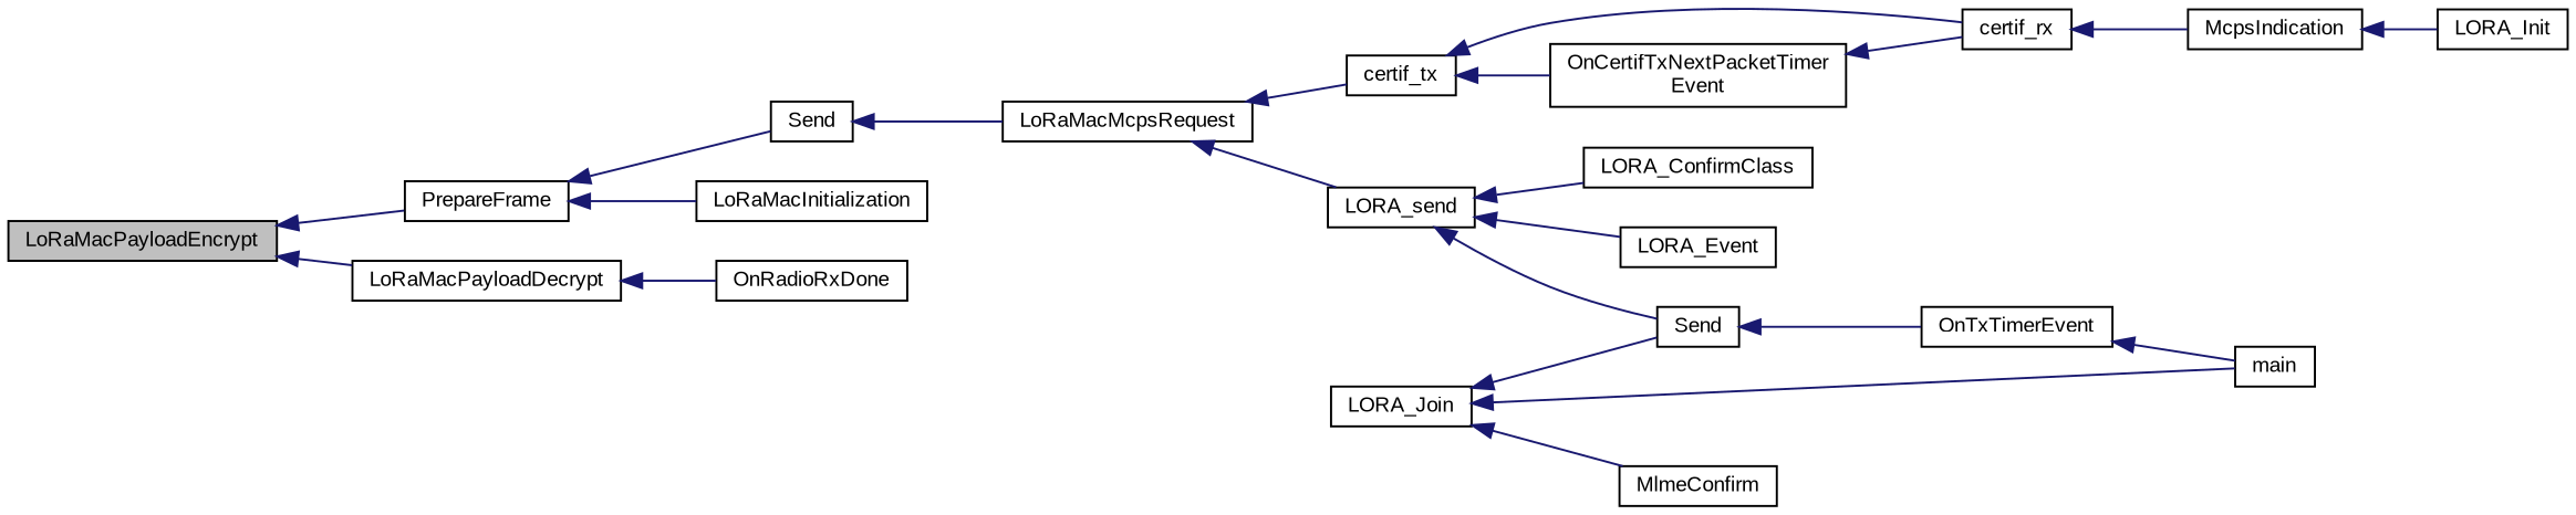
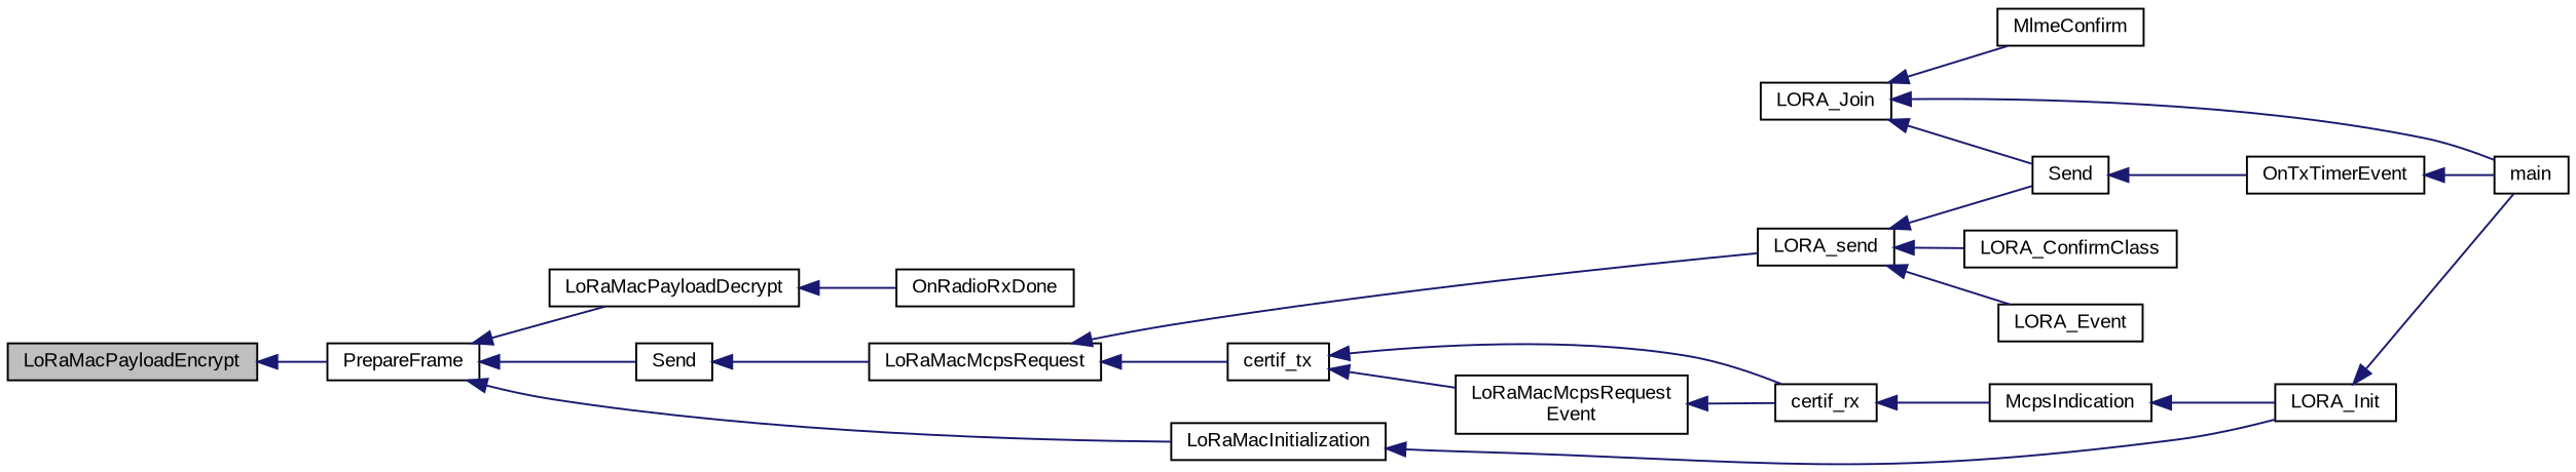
  digraph {
    fontname="Liberation Sans"
    rankdir=LR
    node [color=black fillcolor=white fontname="Liberation Sans" fontsize=10 shape=record style=filled]
    edge [color=midnightblue dir=back fontname="Liberation Sans" fontsize=10 labelfontname=Helvetica labelfontsize=10 style=solid]
    n1 [fillcolor=grey75 fontcolor=black height=0.2 label=LoRaMacPayloadEncrypt width=0.4]
    n2 [height=0.2 label=PrepareFrame width=0.4]
    n3 [height=0.2 label=LoRaMacPayloadDecrypt width=0.4]
    n4 [height=0.2 label=Send width=0.4]
    n5 [height=0.2 label=LoRaMacInitialization width=0.4]
    n6 [height=0.2 label=OnRadioRxDone width=0.4]
    n7 [height=0.2 label=LoRaMacMcpsRequest width=0.4]
    n8 [height=0.2 label=certif_tx width=0.4]
    n9 [height=0.2 label=LORA_send width=0.4]
    n10 [height=0.2 label=certif_rx width=0.4]
    n11 [height=0.2 label=McpsIndication width=0.4]
    n12 [height=0.2 label=LORA_Join width=0.4]
    n13 [height=0.2 label=main width=0.4]
    n14 [height=0.2 label=MlmeConfirm width=0.4]
    n15 [height=0.2 label=Send width=0.4]
    n16 [height=0.2 label=LORA_Init width=0.4]
    n17 [height=0.2 label=OnTxTimerEvent width=0.4]
-   n18 [height=0.2 label="OnCertifTxNextPacketTimer\lEvent" width=0.4]
+   n18 [height=0.2 label="LoRaMacMcpsRequest\lEvent" width=0.4]
    n19 [height=0.2 label=LORA_ConfirmClass width=0.4]
    n20 [height=0.2 label=LORA_Event width=0.4]
    n1 -> n2
-   n1 -> n3
+   n2 -> n3
    n2 -> n4
    n2 -> n5
    n3 -> n6
    n4 -> n7
+   n5 -> n16
    n7 -> n8
    n7 -> n9
    n8 -> n10
    n8 -> n18
    n9 -> n15
    n9 -> n19
    n9 -> n20
    n10 -> n11
    n11 -> n16
    n12 -> n13
    n12 -> n14
    n12 -> n15
    n15 -> n17
+   n16 -> n13
    n17 -> n13
    n18 -> n10
  }
